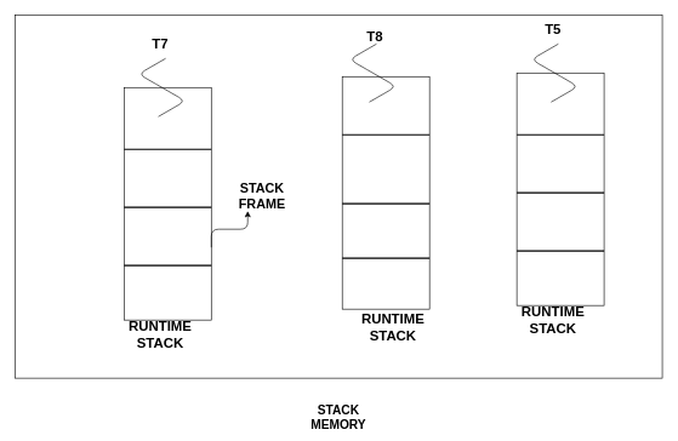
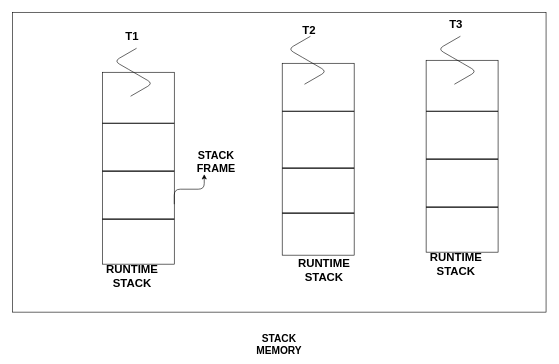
  <mxCell id="0" />
  <mxCell id="1" parent="0" />
  <mxCell id="2" value="" style="rounded=0;whiteSpace=wrap;html=1;" vertex="1" parent="1"><mxGeometry x="20" y="20" width="890" height="500" as="geometry" /></mxCell>
  <mxCell id="3" value="" style="rounded=0;whiteSpace=wrap;html=1;" vertex="1" parent="1"><mxGeometry x="170" y="120" width="120" height="320" as="geometry" /></mxCell>
  <mxCell id="4" value="" style="line;strokeWidth=2;html=1;" vertex="1" parent="1"><mxGeometry x="170" y="200" width="120" height="10" as="geometry" /></mxCell>
  <mxCell id="5" value="" style="line;strokeWidth=2;html=1;" vertex="1" parent="1"><mxGeometry x="170" y="280" width="120" height="10" as="geometry" /></mxCell>
  <mxCell id="6" value="" style="line;strokeWidth=2;html=1;" vertex="1" parent="1"><mxGeometry x="170" y="360" width="120" height="10" as="geometry" /></mxCell>
  <mxCell id="7" value="" style="edgeStyle=isometricEdgeStyle;endArrow=none;html=1;" edge="1" parent="1"><mxGeometry width="50" height="100" relative="1" as="geometry"><mxPoint x="217.14" y="160" as="sourcePoint" /><mxPoint x="227.14" y="80" as="targetPoint" /></mxGeometry></mxCell>
- <mxCell id="8" value="&lt;b&gt;&lt;font style=&quot;font-size: 19px&quot;&gt;T7&lt;/font&gt;&lt;/b&gt;" style="text;html=1;strokeColor=none;fillColor=none;align=center;verticalAlign=middle;whiteSpace=wrap;rounded=0;" vertex="1" parent="1"><mxGeometry x="200" y="50" width="40" height="20" as="geometry" /></mxCell>
+ <mxCell id="8" value="&lt;b&gt;&lt;font style=&quot;font-size: 19px&quot;&gt;T1&lt;/font&gt;&lt;/b&gt;" style="text;html=1;strokeColor=none;fillColor=none;align=center;verticalAlign=middle;whiteSpace=wrap;rounded=0;" vertex="1" parent="1"><mxGeometry x="200" y="50" width="40" height="20" as="geometry" /></mxCell>
  <mxCell id="9" value="&lt;b&gt;&lt;font style=&quot;font-size: 19px&quot;&gt;RUNTIME STACK&lt;/font&gt;&lt;/b&gt;" style="text;html=1;strokeColor=none;fillColor=none;align=center;verticalAlign=middle;whiteSpace=wrap;rounded=0;" vertex="1" parent="1"><mxGeometry x="200" y="450" width="40" height="20" as="geometry" /></mxCell>
  <mxCell id="10" value="" style="rounded=0;whiteSpace=wrap;html=1;" vertex="1" parent="1"><mxGeometry x="470" y="105" width="120" height="320" as="geometry" /></mxCell>
  <mxCell id="11" value="" style="line;strokeWidth=2;html=1;" vertex="1" parent="1"><mxGeometry x="470" y="180" width="120" height="10" as="geometry" /></mxCell>
  <mxCell id="12" value="" style="line;strokeWidth=2;html=1;" vertex="1" parent="1"><mxGeometry x="470" y="275" width="120" height="10" as="geometry" /></mxCell>
  <mxCell id="13" value="" style="line;strokeWidth=2;html=1;" vertex="1" parent="1"><mxGeometry x="470" y="350" width="120" height="10" as="geometry" /></mxCell>
  <mxCell id="14" value="" style="edgeStyle=isometricEdgeStyle;endArrow=none;html=1;" edge="1" parent="1"><mxGeometry width="50" height="100" relative="1" as="geometry"><mxPoint x="507.14" y="140" as="sourcePoint" /><mxPoint x="517.14" y="60" as="targetPoint" /></mxGeometry></mxCell>
- <mxCell id="15" value="&lt;b&gt;&lt;font style=&quot;font-size: 19px&quot;&gt;T8&lt;/font&gt;&lt;/b&gt;" style="text;html=1;strokeColor=none;fillColor=none;align=center;verticalAlign=middle;whiteSpace=wrap;rounded=0;" vertex="1" parent="1"><mxGeometry x="495" y="40" width="40" height="20" as="geometry" /></mxCell>
+ <mxCell id="15" value="&lt;b&gt;&lt;font style=&quot;font-size: 19px&quot;&gt;T2&lt;/font&gt;&lt;/b&gt;" style="text;html=1;strokeColor=none;fillColor=none;align=center;verticalAlign=middle;whiteSpace=wrap;rounded=0;" vertex="1" parent="1"><mxGeometry x="495" y="40" width="40" height="20" as="geometry" /></mxCell>
  <mxCell id="16" value="&lt;b&gt;&lt;font style=&quot;font-size: 19px&quot;&gt;RUNTIME STACK&lt;/font&gt;&lt;/b&gt;" style="text;html=1;strokeColor=none;fillColor=none;align=center;verticalAlign=middle;whiteSpace=wrap;rounded=0;" vertex="1" parent="1"><mxGeometry x="520" y="440" width="40" height="20" as="geometry" /></mxCell>
  <mxCell id="17" value="" style="rounded=0;whiteSpace=wrap;html=1;" vertex="1" parent="1"><mxGeometry x="710" y="100" width="120" height="320" as="geometry" /></mxCell>
  <mxCell id="18" value="" style="line;strokeWidth=2;html=1;" vertex="1" parent="1"><mxGeometry x="710" y="180" width="120" height="10" as="geometry" /></mxCell>
  <mxCell id="19" value="" style="line;strokeWidth=2;html=1;" vertex="1" parent="1"><mxGeometry x="710" y="260" width="120" height="10" as="geometry" /></mxCell>
  <mxCell id="20" value="" style="line;strokeWidth=2;html=1;" vertex="1" parent="1"><mxGeometry x="710" y="340" width="120" height="10" as="geometry" /></mxCell>
  <mxCell id="21" value="" style="edgeStyle=isometricEdgeStyle;endArrow=none;html=1;" edge="1" parent="1"><mxGeometry width="50" height="100" relative="1" as="geometry"><mxPoint x="757.14" y="140" as="sourcePoint" /><mxPoint x="767.14" y="60" as="targetPoint" /></mxGeometry></mxCell>
- <mxCell id="22" value="&lt;b&gt;&lt;font style=&quot;font-size: 19px&quot;&gt;T5&lt;/font&gt;&lt;/b&gt;" style="text;html=1;strokeColor=none;fillColor=none;align=center;verticalAlign=middle;whiteSpace=wrap;rounded=0;" vertex="1" parent="1"><mxGeometry x="740" y="30" width="40" height="20" as="geometry" /></mxCell>
+ <mxCell id="22" value="&lt;b&gt;&lt;font style=&quot;font-size: 19px&quot;&gt;T3&lt;/font&gt;&lt;/b&gt;" style="text;html=1;strokeColor=none;fillColor=none;align=center;verticalAlign=middle;whiteSpace=wrap;rounded=0;" vertex="1" parent="1"><mxGeometry x="740" y="30" width="40" height="20" as="geometry" /></mxCell>
  <mxCell id="23" value="&lt;b&gt;&lt;font style=&quot;font-size: 19px&quot;&gt;RUNTIME STACK&lt;/font&gt;&lt;/b&gt;" style="text;html=1;strokeColor=none;fillColor=none;align=center;verticalAlign=middle;whiteSpace=wrap;rounded=0;" vertex="1" parent="1"><mxGeometry x="740" y="430" width="40" height="20" as="geometry" /></mxCell>
  <mxCell id="24" value="" style="edgeStyle=elbowEdgeStyle;elbow=vertical;endArrow=classic;html=1;" edge="1" parent="1"><mxGeometry width="50" height="50" relative="1" as="geometry"><mxPoint x="290" y="340" as="sourcePoint" /><mxPoint x="340" y="290" as="targetPoint" /></mxGeometry></mxCell>
  <mxCell id="25" value="&lt;b&gt;&lt;font style=&quot;font-size: 17px&quot;&gt;STACK MEMORY&lt;/font&gt;&lt;/b&gt;" style="text;html=1;strokeColor=none;fillColor=none;align=center;verticalAlign=middle;whiteSpace=wrap;rounded=0;" vertex="1" parent="1"><mxGeometry x="445" y="565" width="40" height="20" as="geometry" /></mxCell>
  <mxCell id="26" value="STACK FRAME" style="text;html=1;strokeColor=none;fillColor=none;align=center;verticalAlign=middle;whiteSpace=wrap;rounded=0;fontStyle=1;fontSize=18;" vertex="1" parent="1"><mxGeometry x="340" y="260" width="40" height="20" as="geometry" /></mxCell>
